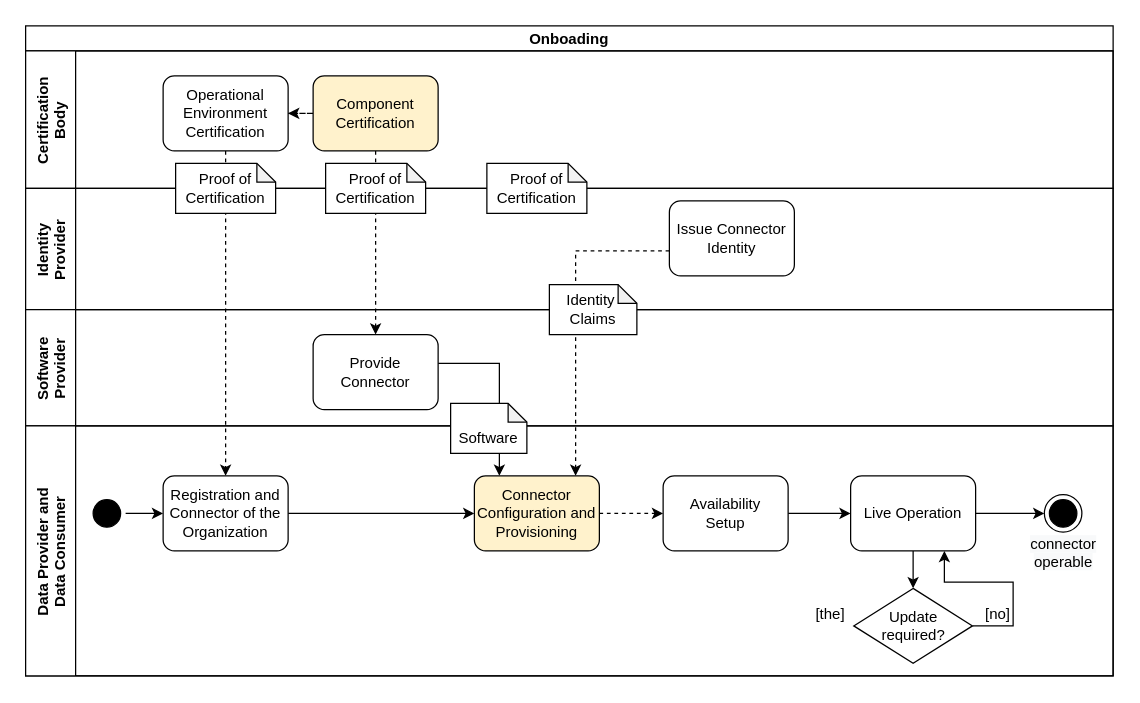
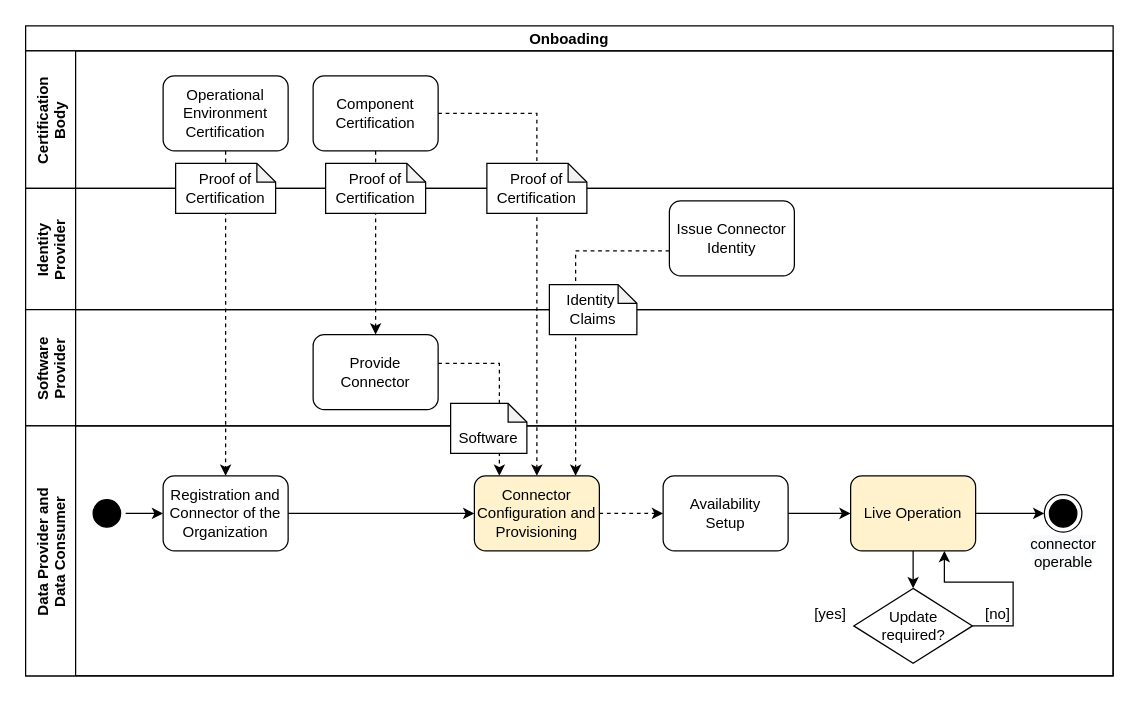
  <mxCell id="0" />
  <mxCell id="1" parent="0" />
  <mxCell id="2" value="Onboading" style="swimlane;childLayout=stackLayout;resizeParent=1;resizeParentMax=0;horizontal=1;startSize=20;horizontalStack=0;fontStyle=1;align=center;" parent="1" vertex="1"><mxGeometry x="20" y="20" width="870" height="520" as="geometry" /></mxCell>
  <mxCell id="3" style="edgeStyle=orthogonalEdgeStyle;rounded=0;orthogonalLoop=1;jettySize=auto;html=1;strokeColor=#000000;dashed=1;" edge="1" parent="2" source="12" target="25"><mxGeometry relative="1" as="geometry"><Array as="points"><mxPoint x="440" y="180" /></Array></mxGeometry></mxCell>
  <mxCell id="4" style="edgeStyle=orthogonalEdgeStyle;rounded=0;orthogonalLoop=1;jettySize=auto;html=1;entryX=0.5;entryY=0;entryDx=0;entryDy=0;strokeColor=#000000;dashed=1;" edge="1" parent="2" source="9" target="22"><mxGeometry relative="1" as="geometry" /></mxCell>
- <mxCell id="5" style="edgeStyle=orthogonalEdgeStyle;rounded=0;orthogonalLoop=1;jettySize=auto;html=1;strokeColor=#000000;dashed=0;" edge="1" parent="2" source="17" target="25"><mxGeometry relative="1" as="geometry"><Array as="points"><mxPoint x="379" y="270" /></Array></mxGeometry></mxCell>
+ <mxCell id="5" style="edgeStyle=orthogonalEdgeStyle;rounded=0;orthogonalLoop=1;jettySize=auto;html=1;strokeColor=#000000;dashed=1;" edge="1" parent="2" source="17" target="25"><mxGeometry relative="1" as="geometry"><Array as="points"><mxPoint x="379" y="270" /></Array></mxGeometry></mxCell>
  <mxCell id="6" style="edgeStyle=orthogonalEdgeStyle;rounded=0;orthogonalLoop=1;jettySize=auto;html=1;strokeColor=#000000;dashed=1;" edge="1" parent="2" source="10" target="17"><mxGeometry relative="1" as="geometry" /></mxCell>
- <mxCell id="7" style="edgeStyle=orthogonalEdgeStyle;rounded=0;orthogonalLoop=1;jettySize=auto;html=1;strokeColor=#000000;dashed=1;" edge="1" parent="2" source="10" target="9"><mxGeometry relative="1" as="geometry" /></mxCell>
+ <mxCell id="7" style="edgeStyle=orthogonalEdgeStyle;rounded=0;orthogonalLoop=1;jettySize=auto;html=1;entryX=0.5;entryY=0;entryDx=0;entryDy=0;strokeColor=#000000;dashed=1;" edge="1" parent="2" source="10" target="25"><mxGeometry relative="1" as="geometry" /></mxCell>
  <mxCell id="8" value="Certification&#10;Body" style="swimlane;startSize=40;horizontal=0;" parent="2" vertex="1"><mxGeometry y="20" width="870" height="110" as="geometry" /></mxCell>
  <mxCell id="9" value="Operational Environment Certification" style="rounded=1;whiteSpace=wrap;html=1;strokeColor=default;" vertex="1" parent="8"><mxGeometry x="110" y="20" width="100" height="60" as="geometry" /></mxCell>
- <mxCell id="10" value="Component Certification" style="rounded=1;whiteSpace=wrap;html=1;strokeColor=default;fillColor=#fff2cc;" vertex="1" parent="8"><mxGeometry x="230" y="20" width="100" height="60" as="geometry" /></mxCell>
+ <mxCell id="10" value="Component Certification" style="rounded=1;whiteSpace=wrap;html=1;strokeColor=default;" vertex="1" parent="8"><mxGeometry x="230" y="20" width="100" height="60" as="geometry" /></mxCell>
  <mxCell id="11" value="Identity&#10;Provider" style="swimlane;startSize=40;horizontal=0;" parent="2" vertex="1"><mxGeometry y="130" width="870" height="97" as="geometry"><mxRectangle y="340" width="2420" height="20" as="alternateBounds" /></mxGeometry></mxCell>
  <mxCell id="12" value="Issue Connector Identity" style="rounded=1;whiteSpace=wrap;html=1;strokeColor=default;" vertex="1" parent="11"><mxGeometry x="515" y="10" width="100" height="60" as="geometry" /></mxCell>
  <mxCell id="13" value="Proof of Certification" style="shape=note;whiteSpace=wrap;html=1;backgroundOutline=1;darkOpacity=0.05;size=15;" vertex="1" parent="11"><mxGeometry x="369" y="-20" width="80" height="40" as="geometry" /></mxCell>
  <mxCell id="14" value="Proof of Certification" style="shape=note;whiteSpace=wrap;html=1;backgroundOutline=1;darkOpacity=0.05;strokeColor=#000000;size=15;fillColor=default;" vertex="1" parent="11"><mxGeometry x="240" y="-20" width="80" height="40" as="geometry" /></mxCell>
  <mxCell id="15" value="Proof of Certification" style="shape=note;whiteSpace=wrap;html=1;backgroundOutline=1;darkOpacity=0.05;strokeColor=#000000;size=15;fillColor=default;" vertex="1" parent="11"><mxGeometry x="120" y="-20" width="80" height="40" as="geometry" /></mxCell>
  <mxCell id="16" value="Software&#10;Provider" style="swimlane;startSize=40;horizontal=0;" vertex="1" parent="2"><mxGeometry y="227" width="870" height="93" as="geometry" /></mxCell>
  <mxCell id="17" value="Provide Connector" style="rounded=1;whiteSpace=wrap;html=1;strokeColor=default;" vertex="1" parent="16"><mxGeometry x="230" y="20" width="100" height="60" as="geometry" /></mxCell>
  <mxCell id="18" value="Identity&amp;nbsp; Claims" style="shape=note;whiteSpace=wrap;html=1;backgroundOutline=1;darkOpacity=0.05;strokeColor=#000000;size=15;fillColor=default;align=center;" vertex="1" parent="16"><mxGeometry x="419" y="-20" width="70" height="40" as="geometry" /></mxCell>
  <mxCell id="19" value="Data Provider and&#10;Data Consumer" style="swimlane;startSize=40;horizontal=0;" vertex="1" parent="2"><mxGeometry y="320" width="870" height="200" as="geometry" /></mxCell>
  <mxCell id="20" value="" style="ellipse;html=1;shape=startState;fillColor=#000000;strokeColor=#000000;" vertex="1" parent="19"><mxGeometry x="50" y="55" width="30" height="30" as="geometry" /></mxCell>
  <mxCell id="21" style="edgeStyle=orthogonalEdgeStyle;rounded=0;orthogonalLoop=1;jettySize=auto;html=1;entryX=0;entryY=0.5;entryDx=0;entryDy=0;strokeColor=#000000;" edge="1" parent="19" source="22" target="25"><mxGeometry relative="1" as="geometry" /></mxCell>
  <mxCell id="22" value="Registration and Connector of the Organization" style="rounded=1;whiteSpace=wrap;html=1;strokeColor=default;" vertex="1" parent="19"><mxGeometry x="110" y="40" width="100" height="60" as="geometry" /></mxCell>
  <mxCell id="23" style="edgeStyle=orthogonalEdgeStyle;rounded=0;orthogonalLoop=1;jettySize=auto;html=1;strokeColor=#000000;" edge="1" parent="19" source="20" target="22"><mxGeometry relative="1" as="geometry" /></mxCell>
  <mxCell id="24" style="edgeStyle=orthogonalEdgeStyle;rounded=0;orthogonalLoop=1;jettySize=auto;html=1;entryX=0;entryY=0.5;entryDx=0;entryDy=0;strokeColor=#000000;dashed=1;" edge="1" parent="19" source="25" target="27"><mxGeometry relative="1" as="geometry" /></mxCell>
  <mxCell id="25" value="Connector Configuration and Provisioning" style="rounded=1;whiteSpace=wrap;html=1;strokeColor=default;fillColor=#fff2cc;" vertex="1" parent="19"><mxGeometry x="359" y="40" width="100" height="60" as="geometry" /></mxCell>
  <mxCell id="26" style="edgeStyle=orthogonalEdgeStyle;rounded=0;orthogonalLoop=1;jettySize=auto;html=1;strokeColor=#000000;" edge="1" parent="19" source="27" target="30"><mxGeometry relative="1" as="geometry" /></mxCell>
  <mxCell id="27" value="Availability&lt;br&gt;Setup" style="rounded=1;whiteSpace=wrap;html=1;strokeColor=default;" vertex="1" parent="19"><mxGeometry x="510" y="40" width="100" height="60" as="geometry" /></mxCell>
  <mxCell id="28" style="edgeStyle=orthogonalEdgeStyle;rounded=0;orthogonalLoop=1;jettySize=auto;html=1;strokeColor=#000000;" edge="1" parent="19" source="30" target="35"><mxGeometry relative="1" as="geometry" /></mxCell>
  <mxCell id="29" style="edgeStyle=orthogonalEdgeStyle;rounded=0;orthogonalLoop=1;jettySize=auto;html=1;strokeColor=#000000;" edge="1" parent="19" source="30" target="32"><mxGeometry relative="1" as="geometry" /></mxCell>
- <mxCell id="30" value="Live Operation" style="rounded=1;whiteSpace=wrap;html=1;strokeColor=default;" vertex="1" parent="19"><mxGeometry x="660" y="40" width="100" height="60" as="geometry" /></mxCell>
+ <mxCell id="30" value="Live Operation" style="rounded=1;whiteSpace=wrap;html=1;strokeColor=default;fillColor=#fff2cc;" vertex="1" parent="19"><mxGeometry x="660" y="40" width="100" height="60" as="geometry" /></mxCell>
  <mxCell id="31" style="edgeStyle=orthogonalEdgeStyle;rounded=0;orthogonalLoop=1;jettySize=auto;html=1;entryX=0.75;entryY=1;entryDx=0;entryDy=0;strokeColor=#000000;" edge="1" parent="19" source="32" target="30"><mxGeometry relative="1" as="geometry"><Array as="points"><mxPoint x="790" y="160" /><mxPoint x="790" y="125" /><mxPoint x="735" y="125" /></Array></mxGeometry></mxCell>
  <mxCell id="32" value="Update&lt;br&gt;required?" style="rhombus;whiteSpace=wrap;html=1;strokeColor=default;" vertex="1" parent="19"><mxGeometry x="662.5" y="130" width="95" height="60" as="geometry" /></mxCell>
- <mxCell id="33" value="[the]" style="text;html=1;strokeColor=none;fillColor=none;align=center;verticalAlign=middle;whiteSpace=wrap;rounded=0;" vertex="1" parent="19"><mxGeometry x="613.5" y="136" width="60" height="30" as="geometry" /></mxCell>
+ <mxCell id="33" value="[yes]" style="text;html=1;strokeColor=none;fillColor=none;align=center;verticalAlign=middle;whiteSpace=wrap;rounded=0;" vertex="1" parent="19"><mxGeometry x="613.5" y="136" width="60" height="30" as="geometry" /></mxCell>
  <mxCell id="34" value="[no]" style="text;html=1;strokeColor=none;fillColor=none;align=center;verticalAlign=middle;whiteSpace=wrap;rounded=0;" vertex="1" parent="19"><mxGeometry x="747.5" y="136" width="60" height="30" as="geometry" /></mxCell>
  <mxCell id="35" value="" style="ellipse;html=1;shape=endState;fillColor=#000000;strokeColor=#000000;" vertex="1" parent="19"><mxGeometry x="815" y="55" width="30" height="30" as="geometry" /></mxCell>
  <mxCell id="36" value="&lt;span style=&quot;color: rgb(0 , 0 , 0) ; font-family: &amp;#34;helvetica&amp;#34; ; font-size: 12px ; font-style: normal ; font-weight: 400 ; letter-spacing: normal ; text-indent: 0px ; text-transform: none ; word-spacing: 0px ; background-color: rgb(248 , 249 , 250) ; display: inline ; float: none&quot;&gt;connector&lt;br&gt;operable&lt;/span&gt;" style="text;whiteSpace=wrap;html=1;align=center;" vertex="1" parent="19"><mxGeometry x="802.5" y="81" width="55" height="40" as="geometry" /></mxCell>
  <mxCell id="37" value="&lt;br&gt;Software" style="shape=note;whiteSpace=wrap;html=1;backgroundOutline=1;darkOpacity=0.05;strokeColor=#000000;size=15;fillColor=default;" vertex="1" parent="19"><mxGeometry x="340" y="-18" width="61" height="40" as="geometry" /></mxCell>
